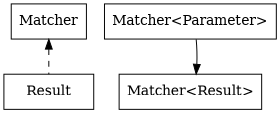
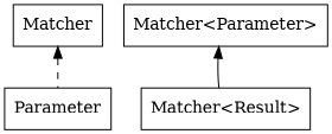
  digraph {
    node [shape=box]
    edge [dir=back]
    n1 [label=Matcher]
-   Parameter [label=Result]
+   Parameter
    n3 [label="Matcher<Parameter>"]
    n4 [label="Matcher<Result>"]
    n1 -> Parameter [style=dashed]
-   n4 -> n3
+   n3 -> n4
  }
